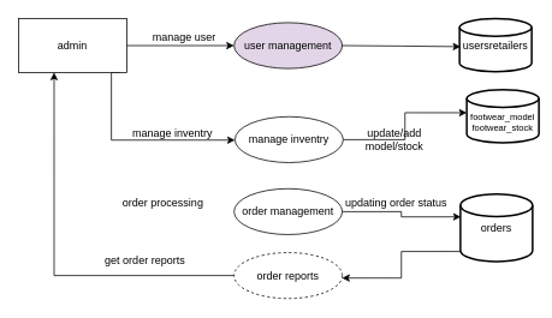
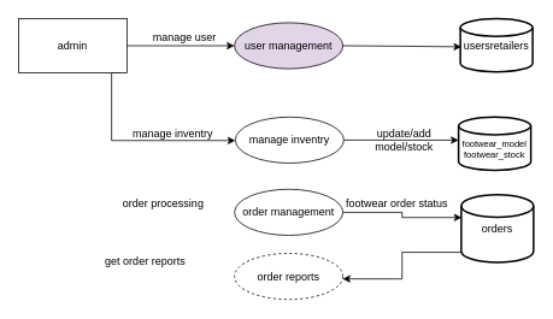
  <mxCell id="0" />
  <mxCell id="1" parent="0" />
  <mxCell id="2" style="edgeStyle=orthogonalEdgeStyle;rounded=0;orthogonalLoop=1;jettySize=auto;html=1;entryX=0;entryY=0.5;entryDx=0;entryDy=0;" edge="1" parent="1" source="4" target="6"><mxGeometry relative="1" as="geometry" /></mxCell>
  <mxCell id="3" style="edgeStyle=orthogonalEdgeStyle;rounded=0;orthogonalLoop=1;jettySize=auto;html=1;exitX=1;exitY=1;exitDx=0;exitDy=0;" edge="1" parent="1" target="10"><mxGeometry relative="1" as="geometry"><mxPoint x="133" y="80" as="sourcePoint" /><mxPoint x="253" y="154.5" as="targetPoint" /><Array as="points"><mxPoint x="123" y="80" /><mxPoint x="123" y="155" /></Array></mxGeometry></mxCell>
  <mxCell id="4" value="admin" style="rounded=0;whiteSpace=wrap;html=1;" vertex="1" parent="1"><mxGeometry x="20" y="20" width="120" height="60" as="geometry" /></mxCell>
  <mxCell id="5" value="usersretailers" style="strokeWidth=2;html=1;shape=mxgraph.flowchart.database;whiteSpace=wrap;" vertex="1" parent="1"><mxGeometry x="509" y="20" width="80" height="59" as="geometry" /></mxCell>
  <mxCell id="6" value="user management" style="ellipse;whiteSpace=wrap;html=1;fillColor=#e1d5e7;" vertex="1" parent="1"><mxGeometry x="259" y="24.5" width="120" height="51" as="geometry" /></mxCell>
  <mxCell id="7" value="orders" style="strokeWidth=2;html=1;shape=mxgraph.flowchart.database;whiteSpace=wrap;" vertex="1" parent="1"><mxGeometry x="510" y="215" width="80" height="75" as="geometry" /></mxCell>
- <mxCell id="8" value="&lt;div&gt;&lt;br&gt;&lt;/div&gt;&lt;div&gt;footwear_model&lt;/div&gt;footwear_stock" style="strokeWidth=2;html=1;shape=mxgraph.flowchart.database;whiteSpace=wrap;fontSize=10;" vertex="1" parent="1"><mxGeometry x="517" y="99" width="80" height="59" as="geometry" /></mxCell>
+ <mxCell id="8" value="&lt;div&gt;&lt;br&gt;&lt;/div&gt;&lt;div&gt;footwear_model&lt;/div&gt;footwear_stock" style="strokeWidth=2;html=1;shape=mxgraph.flowchart.database;whiteSpace=wrap;fontSize=10;" vertex="1" parent="1"><mxGeometry x="507" y="129" width="80" height="59" as="geometry" /></mxCell>
  <mxCell id="9" value="order management" style="ellipse;whiteSpace=wrap;html=1;" vertex="1" parent="1"><mxGeometry x="259" y="209" width="120" height="51" as="geometry" /></mxCell>
  <mxCell id="10" value="manage inventry" style="ellipse;whiteSpace=wrap;html=1;" vertex="1" parent="1"><mxGeometry x="260" y="129" width="120" height="51" as="geometry" /></mxCell>
  <mxCell id="11" value="order reports" style="ellipse;whiteSpace=wrap;html=1;dashed=1;" vertex="1" parent="1"><mxGeometry x="259" y="280" width="120" height="51" as="geometry" /></mxCell>
  <mxCell id="12" style="edgeStyle=orthogonalEdgeStyle;rounded=0;orthogonalLoop=1;jettySize=auto;html=1;exitX=1;exitY=0.5;exitDx=0;exitDy=0;entryX=0.014;entryY=0.529;entryDx=0;entryDy=0;entryPerimeter=0;" edge="1" parent="1" target="5"><mxGeometry relative="1" as="geometry"><mxPoint x="379" y="50" as="sourcePoint" /><mxPoint x="502.16" y="50.68" as="targetPoint" /></mxGeometry></mxCell>
  <mxCell id="13" style="edgeStyle=orthogonalEdgeStyle;rounded=0;orthogonalLoop=1;jettySize=auto;html=1;exitX=1;exitY=0.5;exitDx=0;exitDy=0;entryX=0;entryY=0.434;entryDx=0;entryDy=0;entryPerimeter=0;" edge="1" parent="1" source="10" target="8"><mxGeometry relative="1" as="geometry" /></mxCell>
  <mxCell id="14" style="edgeStyle=orthogonalEdgeStyle;rounded=0;orthogonalLoop=1;jettySize=auto;html=1;exitX=1;exitY=0.5;exitDx=0;exitDy=0;entryX=0.006;entryY=0.337;entryDx=0;entryDy=0;entryPerimeter=0;" edge="1" parent="1" source="9" target="7"><mxGeometry relative="1" as="geometry" /></mxCell>
- <mxCell id="15" style="edgeStyle=orthogonalEdgeStyle;rounded=0;orthogonalLoop=1;jettySize=auto;html=1;exitX=0;exitY=0.5;exitDx=0;exitDy=0;entryX=0.329;entryY=0.998;entryDx=0;entryDy=0;entryPerimeter=0;" edge="1" parent="1" source="11" target="4"><mxGeometry relative="1" as="geometry" /></mxCell>
  <mxCell id="16" value="manage user" style="text;strokeColor=none;align=center;fillColor=none;html=1;verticalAlign=middle;whiteSpace=wrap;rounded=0;" vertex="1" parent="1"><mxGeometry x="159" y="26" width="90" height="30" as="geometry" /></mxCell>
  <mxCell id="17" value="manage inventry" style="text;strokeColor=none;align=center;fillColor=none;html=1;verticalAlign=middle;whiteSpace=wrap;rounded=0;" vertex="1" parent="1"><mxGeometry x="141" y="133" width="100" height="30" as="geometry" /></mxCell>
- <mxCell id="18" value="update/add&lt;div&gt;model/stock&lt;/div&gt;" style="text;strokeColor=none;align=center;fillColor=none;html=1;verticalAlign=middle;whiteSpace=wrap;rounded=0;" vertex="1" parent="1"><mxGeometry x="387" y="140" width="100" height="30" as="geometry" /></mxCell>
+ <mxCell id="18" value="update/add&lt;div&gt;model/stock&lt;/div&gt;" style="text;strokeColor=none;align=center;fillColor=none;html=1;verticalAlign=middle;whiteSpace=wrap;rounded=0;" vertex="1" parent="1"><mxGeometry x="397" y="140" width="100" height="30" as="geometry" /></mxCell>
  <mxCell id="19" value="order processing" style="text;strokeColor=none;align=center;fillColor=none;html=1;verticalAlign=middle;whiteSpace=wrap;rounded=0;" vertex="1" parent="1"><mxGeometry x="130" y="210" width="101" height="30" as="geometry" /></mxCell>
- <mxCell id="20" value="updating order status" style="text;strokeColor=none;align=center;fillColor=none;html=1;verticalAlign=middle;whiteSpace=wrap;rounded=0;" vertex="1" parent="1"><mxGeometry x="375" y="210" width="128" height="30" as="geometry" /></mxCell>
+ <mxCell id="20" value="footwear order status" style="text;strokeColor=none;align=center;fillColor=none;html=1;verticalAlign=middle;whiteSpace=wrap;rounded=0;" vertex="1" parent="1"><mxGeometry x="375" y="210" width="128" height="30" as="geometry" /></mxCell>
  <mxCell id="21" style="edgeStyle=orthogonalEdgeStyle;rounded=0;orthogonalLoop=1;jettySize=auto;html=1;exitX=0;exitY=0.85;exitDx=0;exitDy=0;exitPerimeter=0;entryX=0.998;entryY=0.554;entryDx=0;entryDy=0;entryPerimeter=0;" edge="1" parent="1" source="7" target="11"><mxGeometry relative="1" as="geometry" /></mxCell>
  <mxCell id="22" value="get order reports" style="text;strokeColor=none;align=center;fillColor=none;html=1;verticalAlign=middle;whiteSpace=wrap;rounded=0;" vertex="1" parent="1"><mxGeometry x="109.5" y="274" width="101" height="30" as="geometry" /></mxCell>
